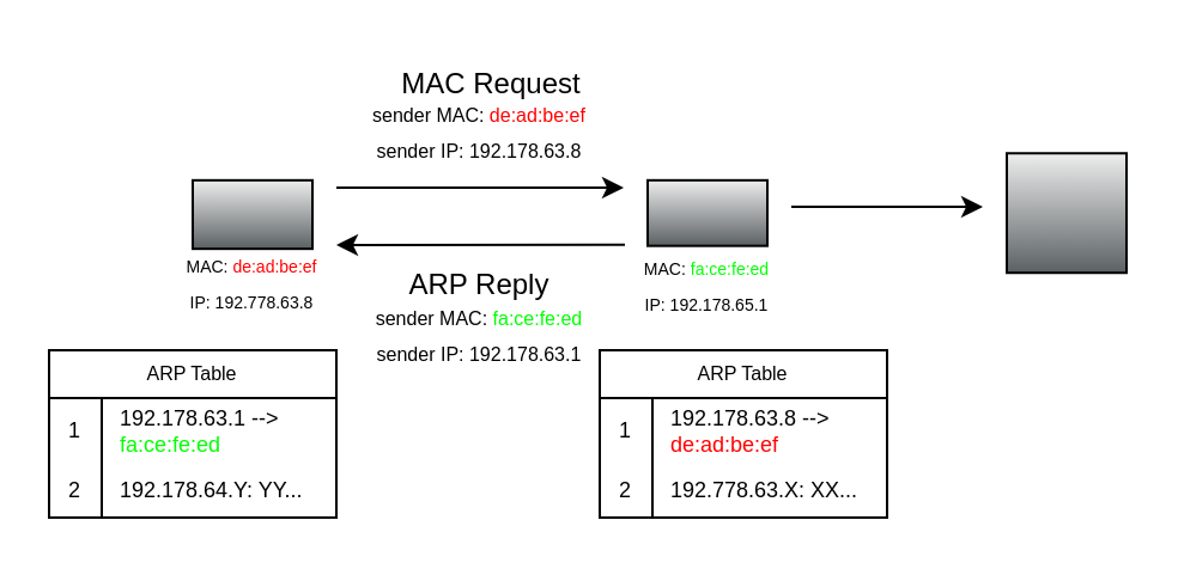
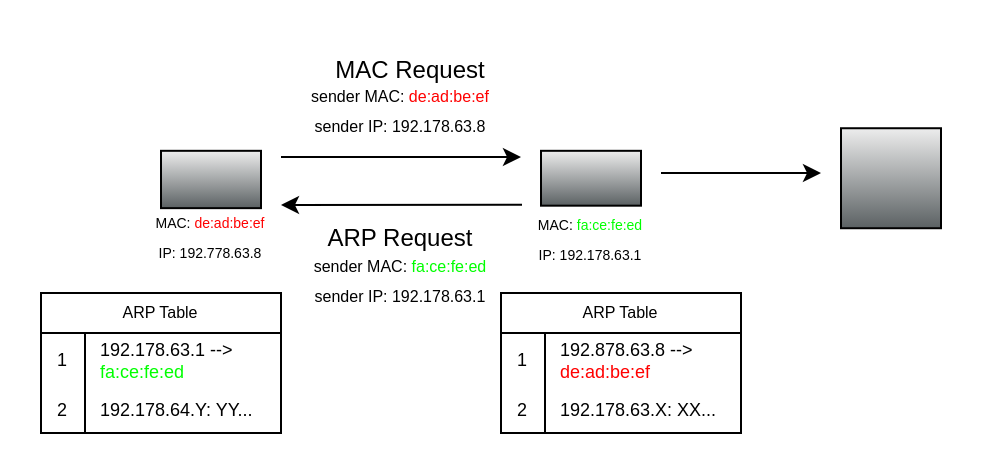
  <mxCell id="0" />
  <mxCell id="1" parent="0" />
  <mxCell id="2" value="" style="shape=mxgraph.networks2.icon;aspect=fixed;fillColor=#EDEDED;strokeColor=#000000;gradientColor=#5B6163;network2IconShadow=1;network2bgFillColor=none;network2Icon=mxgraph.networks2.laptop;network2IconW=1;network2IconH=0.573;" vertex="1" parent="1"><mxGeometry x="80" y="74.91" width="50" height="28.67" as="geometry" /></mxCell>
  <mxCell id="3" value="" style="shape=mxgraph.networks2.icon;aspect=fixed;fillColor=#EDEDED;strokeColor=#000000;gradientColor=#5B6163;network2IconShadow=1;network2bgFillColor=none;network2Icon=mxgraph.networks2.globe;network2IconW=1;network2IconH=1;" vertex="1" parent="1"><mxGeometry x="420" y="63.62" width="50" height="50" as="geometry" /></mxCell>
  <mxCell id="4" value="" style="fillColorStyles=neutralFill;neutralFill=#9DA6A8;shape=mxgraph.networks2.icon;aspect=fixed;fillColor=#EDEDED;strokeColor=#000000;gradientColor=#5B6163;network2IconShadow=1;network2bgFillColor=none;network2Icon=mxgraph.networks2.router;network2IconXOffset=0.0;network2IconYOffset=-0.114;network2IconW=1;network2IconH=0.548;" vertex="1" parent="1"><mxGeometry x="270" y="74.91" width="50" height="27.425" as="geometry" /></mxCell>
  <mxCell id="5" value="" style="endArrow=classic;html=1;rounded=0;" edge="1" parent="1"><mxGeometry width="50" height="50" relative="1" as="geometry"><mxPoint x="140" y="78" as="sourcePoint" /><mxPoint x="260" y="78" as="targetPoint" /></mxGeometry></mxCell>
  <mxCell id="6" value="" style="endArrow=classic;html=1;rounded=0;" edge="1" parent="1"><mxGeometry width="50" height="50" relative="1" as="geometry"><mxPoint x="330" y="86" as="sourcePoint" /><mxPoint x="410" y="86" as="targetPoint" /></mxGeometry></mxCell>
  <mxCell id="7" value="&lt;div&gt;&lt;font style=&quot;font-size: 7px;&quot;&gt;MAC: &lt;font style=&quot;color: rgb(255, 0, 0);&quot;&gt;de:ad:be:ef&lt;/font&gt;&lt;/font&gt;&lt;/div&gt;&lt;font style=&quot;font-size: 7px;&quot;&gt;IP: 192.778.63.8&lt;/font&gt;" style="text;strokeColor=none;align=center;fillColor=none;html=1;verticalAlign=middle;whiteSpace=wrap;rounded=0;" vertex="1" parent="1"><mxGeometry x="75" y="102.34" width="60" height="30" as="geometry" /></mxCell>
- <mxCell id="8" value="&lt;div&gt;&lt;font style=&quot;font-size: 7px;&quot;&gt;MAC: &lt;font style=&quot;color: rgb(0, 255, 0);&quot;&gt;fa:ce:fe:ed&lt;/font&gt;&lt;/font&gt;&lt;/div&gt;&lt;font style=&quot;font-size: 7px;&quot;&gt;IP: 192.178.65.1&lt;/font&gt;" style="text;strokeColor=none;align=center;fillColor=none;html=1;verticalAlign=middle;whiteSpace=wrap;rounded=0;" vertex="1" parent="1"><mxGeometry x="265" y="102.96" width="60" height="30" as="geometry" /></mxCell>
+ <mxCell id="8" value="&lt;div&gt;&lt;font style=&quot;font-size: 7px;&quot;&gt;MAC: &lt;font style=&quot;color: rgb(0, 255, 0);&quot;&gt;fa:ce:fe:ed&lt;/font&gt;&lt;/font&gt;&lt;/div&gt;&lt;font style=&quot;font-size: 7px;&quot;&gt;IP: 192.178.63.1&lt;/font&gt;" style="text;strokeColor=none;align=center;fillColor=none;html=1;verticalAlign=middle;whiteSpace=wrap;rounded=0;" vertex="1" parent="1"><mxGeometry x="265" y="102.96" width="60" height="30" as="geometry" /></mxCell>
  <mxCell id="9" value="MAC Request" style="text;strokeColor=none;align=center;fillColor=none;html=1;verticalAlign=middle;whiteSpace=wrap;rounded=0;" vertex="1" parent="1"><mxGeometry x="145" y="20.13" width="120" height="30" as="geometry" /></mxCell>
  <mxCell id="10" value="&lt;div&gt;&lt;font style=&quot;font-size: 8px;&quot;&gt;sender MAC: &lt;font style=&quot;color: rgb(255, 0, 0);&quot;&gt;de:ad:be:ef&lt;/font&gt;&lt;/font&gt;&lt;/div&gt;&lt;div&gt;&lt;font style=&quot;font-size: 8px;&quot;&gt;sender IP: 192.178.63.8&lt;/font&gt;&lt;/div&gt;" style="text;strokeColor=none;align=center;fillColor=none;html=1;verticalAlign=middle;whiteSpace=wrap;rounded=0;" vertex="1" parent="1"><mxGeometry x="145" y="32.53" width="110" height="42.38" as="geometry" /></mxCell>
  <mxCell id="11" value="" style="endArrow=classic;html=1;rounded=0;" edge="1" parent="1"><mxGeometry width="50" height="50" relative="1" as="geometry"><mxPoint x="260.5" y="101.84" as="sourcePoint" /><mxPoint x="140" y="102" as="targetPoint" /></mxGeometry></mxCell>
- <mxCell id="12" value="ARP Reply" style="text;strokeColor=none;align=center;fillColor=none;html=1;verticalAlign=middle;whiteSpace=wrap;rounded=0;" vertex="1" parent="1"><mxGeometry x="140" y="103.58" width="120" height="30" as="geometry" /></mxCell>
+ <mxCell id="12" value="ARP Request" style="text;strokeColor=none;align=center;fillColor=none;html=1;verticalAlign=middle;whiteSpace=wrap;rounded=0;" vertex="1" parent="1"><mxGeometry x="140" y="103.58" width="120" height="30" as="geometry" /></mxCell>
  <mxCell id="13" value="&lt;div&gt;&lt;font style=&quot;font-size: 8px;&quot;&gt;sender MAC: &lt;font style=&quot;color: rgb(0, 255, 0);&quot;&gt;fa:ce:fe:ed&lt;/font&gt;&lt;/font&gt;&lt;/div&gt;&lt;div&gt;&lt;font style=&quot;font-size: 8px;&quot;&gt;sender IP: 192.178.63.1&lt;/font&gt;&lt;/div&gt;" style="text;strokeColor=none;align=center;fillColor=none;html=1;verticalAlign=middle;whiteSpace=wrap;rounded=0;" vertex="1" parent="1"><mxGeometry x="145" y="117.58" width="110" height="42.38" as="geometry" /></mxCell>
  <mxCell id="14" value="ARP Table" style="shape=table;startSize=20;container=1;collapsible=0;childLayout=tableLayout;fixedRows=0;rowLines=0;fontStyle=0;strokeColor=default;fontSize=8;bottom=1;left=1;columnLines=1;arcSize=15;" vertex="1" parent="1"><mxGeometry x="250" y="146" width="120" height="70" as="geometry" /></mxCell>
  <mxCell id="15" value="" style="shape=tableRow;horizontal=0;startSize=0;swimlaneHead=0;swimlaneBody=0;top=0;left=0;bottom=0;right=0;collapsible=0;dropTarget=0;fillColor=none;points=[[0,0.5],[1,0.5]];portConstraint=eastwest;strokeColor=inherit;fontSize=16;" vertex="1" parent="14"><mxGeometry y="20" width="120" height="27" as="geometry" /></mxCell>
  <mxCell id="16" value="&lt;font&gt;1&lt;/font&gt;" style="shape=partialRectangle;html=1;whiteSpace=wrap;connectable=0;fillColor=none;top=0;left=0;bottom=0;right=0;overflow=hidden;pointerEvents=1;strokeColor=inherit;fontSize=9;" vertex="1" parent="15"><mxGeometry width="22" height="27" as="geometry"><mxRectangle width="22" height="27" as="alternateBounds" /></mxGeometry></mxCell>
- <mxCell id="17" value="&lt;font&gt;192.178.63.8 --&amp;gt; &lt;font style=&quot;color: rgb(255, 0, 0);&quot;&gt;de:ad:be:ef&lt;/font&gt;&lt;/font&gt;" style="shape=partialRectangle;html=1;whiteSpace=wrap;connectable=0;fillColor=none;top=0;left=0;bottom=0;right=0;align=left;spacingLeft=6;overflow=hidden;strokeColor=inherit;fontSize=9;" vertex="1" parent="15"><mxGeometry x="22" width="98" height="27" as="geometry"><mxRectangle width="98" height="27" as="alternateBounds" /></mxGeometry></mxCell>
+ <mxCell id="17" value="&lt;font&gt;192.878.63.8 --&amp;gt; &lt;font style=&quot;color: rgb(255, 0, 0);&quot;&gt;de:ad:be:ef&lt;/font&gt;&lt;/font&gt;" style="shape=partialRectangle;html=1;whiteSpace=wrap;connectable=0;fillColor=none;top=0;left=0;bottom=0;right=0;align=left;spacingLeft=6;overflow=hidden;strokeColor=inherit;fontSize=9;" vertex="1" parent="15"><mxGeometry x="22" width="98" height="27" as="geometry"><mxRectangle width="98" height="27" as="alternateBounds" /></mxGeometry></mxCell>
  <mxCell id="18" value="" style="shape=tableRow;horizontal=0;startSize=0;swimlaneHead=0;swimlaneBody=0;top=0;left=0;bottom=0;right=0;collapsible=0;dropTarget=0;fillColor=none;points=[[0,0.5],[1,0.5]];portConstraint=eastwest;strokeColor=inherit;fontSize=16;" vertex="1" parent="14"><mxGeometry y="47" width="120" height="23" as="geometry" /></mxCell>
  <mxCell id="19" value="&lt;font&gt;2&lt;/font&gt;" style="shape=partialRectangle;html=1;whiteSpace=wrap;connectable=0;fillColor=none;top=0;left=0;bottom=0;right=0;overflow=hidden;strokeColor=inherit;fontSize=9;" vertex="1" parent="18"><mxGeometry width="22" height="23" as="geometry"><mxRectangle width="22" height="23" as="alternateBounds" /></mxGeometry></mxCell>
- <mxCell id="20" value="&lt;font&gt;192.778.63.X: XX...&lt;/font&gt;" style="shape=partialRectangle;html=1;whiteSpace=wrap;connectable=0;fillColor=none;top=0;left=0;bottom=0;right=0;align=left;spacingLeft=6;overflow=hidden;strokeColor=inherit;fontSize=9;" vertex="1" parent="18"><mxGeometry x="22" width="98" height="23" as="geometry"><mxRectangle width="98" height="23" as="alternateBounds" /></mxGeometry></mxCell>
+ <mxCell id="20" value="&lt;font&gt;192.178.63.X: XX...&lt;/font&gt;" style="shape=partialRectangle;html=1;whiteSpace=wrap;connectable=0;fillColor=none;top=0;left=0;bottom=0;right=0;align=left;spacingLeft=6;overflow=hidden;strokeColor=inherit;fontSize=9;" vertex="1" parent="18"><mxGeometry x="22" width="98" height="23" as="geometry"><mxRectangle width="98" height="23" as="alternateBounds" /></mxGeometry></mxCell>
  <mxCell id="21" value="ARP Table" style="shape=table;startSize=20;container=1;collapsible=0;childLayout=tableLayout;fixedRows=0;rowLines=0;fontStyle=0;strokeColor=default;fontSize=8;bottom=1;left=1;columnLines=1;arcSize=15;" vertex="1" parent="1"><mxGeometry x="20" y="146" width="120" height="70" as="geometry" /></mxCell>
  <mxCell id="22" value="" style="shape=tableRow;horizontal=0;startSize=0;swimlaneHead=0;swimlaneBody=0;top=0;left=0;bottom=0;right=0;collapsible=0;dropTarget=0;fillColor=none;points=[[0,0.5],[1,0.5]];portConstraint=eastwest;strokeColor=inherit;fontSize=16;" vertex="1" parent="21"><mxGeometry y="20" width="120" height="27" as="geometry" /></mxCell>
  <mxCell id="23" value="&lt;font&gt;1&lt;/font&gt;" style="shape=partialRectangle;html=1;whiteSpace=wrap;connectable=0;fillColor=none;top=0;left=0;bottom=0;right=0;overflow=hidden;pointerEvents=1;strokeColor=inherit;fontSize=9;" vertex="1" parent="22"><mxGeometry width="22" height="27" as="geometry"><mxRectangle width="22" height="27" as="alternateBounds" /></mxGeometry></mxCell>
  <mxCell id="24" value="&lt;font&gt;192.178.63.1 --&amp;gt; &lt;font style=&quot;color: rgb(0, 255, 0);&quot;&gt;fa:ce:fe:ed&lt;/font&gt;&lt;/font&gt;" style="shape=partialRectangle;html=1;whiteSpace=wrap;connectable=0;fillColor=none;top=0;left=0;bottom=0;right=0;align=left;spacingLeft=6;overflow=hidden;strokeColor=inherit;fontSize=9;" vertex="1" parent="22"><mxGeometry x="22" width="98" height="27" as="geometry"><mxRectangle width="98" height="27" as="alternateBounds" /></mxGeometry></mxCell>
  <mxCell id="25" value="" style="shape=tableRow;horizontal=0;startSize=0;swimlaneHead=0;swimlaneBody=0;top=0;left=0;bottom=0;right=0;collapsible=0;dropTarget=0;fillColor=none;points=[[0,0.5],[1,0.5]];portConstraint=eastwest;strokeColor=inherit;fontSize=16;" vertex="1" parent="21"><mxGeometry y="47" width="120" height="23" as="geometry" /></mxCell>
  <mxCell id="26" value="&lt;font&gt;2&lt;/font&gt;" style="shape=partialRectangle;html=1;whiteSpace=wrap;connectable=0;fillColor=none;top=0;left=0;bottom=0;right=0;overflow=hidden;strokeColor=inherit;fontSize=9;" vertex="1" parent="25"><mxGeometry width="22" height="23" as="geometry"><mxRectangle width="22" height="23" as="alternateBounds" /></mxGeometry></mxCell>
  <mxCell id="27" value="&lt;font&gt;192.178.64.Y: YY...&lt;/font&gt;" style="shape=partialRectangle;html=1;whiteSpace=wrap;connectable=0;fillColor=none;top=0;left=0;bottom=0;right=0;align=left;spacingLeft=6;overflow=hidden;strokeColor=inherit;fontSize=9;" vertex="1" parent="25"><mxGeometry x="22" width="98" height="23" as="geometry"><mxRectangle width="98" height="23" as="alternateBounds" /></mxGeometry></mxCell>
